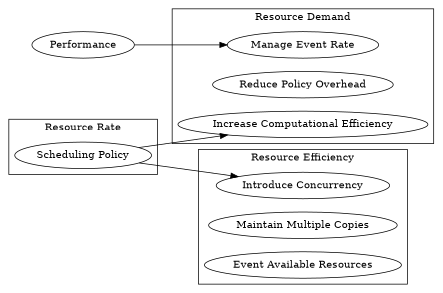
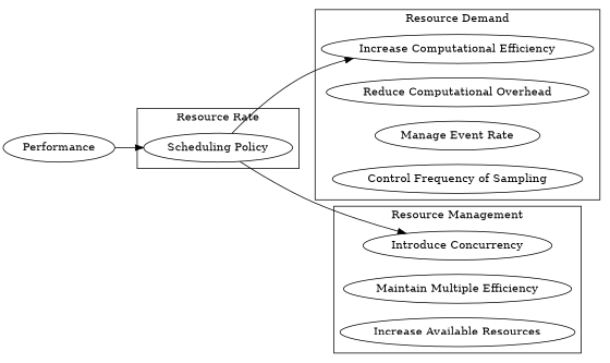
  digraph {
    compound=true
    rankdir=LR
    n1 [label="Scheduling Policy"]
    n2 [label="Increase Computational Efficiency"]
-   n3 [label="Reduce Policy Overhead"]
+   n3 [label="Reduce Computational Overhead"]
    n4 [label="Manage Event Rate"]
+   n5 [label="Control Frequency of Sampling"]
    n6 [label="Introduce Concurrency"]
-   n7 [label="Maintain Multiple Copies"]
-   n8 [label="Event Available Resources"]
+   n7 [label="Maintain Multiple Efficiency"]
+   n8 [label="Increase Available Resources"]
    Performance
    subgraph cluster_1 {
      label="Resource Rate"
      n1
    }
    subgraph cluster_2 {
      label="Resource Demand"
      n2
      n3
      n4
+     n5
    }
    subgraph cluster_3 {
-     label="Resource Efficiency"
+     label="Resource Management"
      n6
      n7
      n8
    }
    n1 -> n2
    n1 -> n6
-   Performance -> n4
+   Performance -> n1
  }
